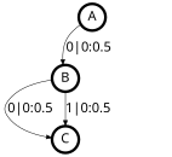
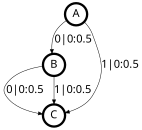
  digraph {
    fontname="CMU Serif Roman"
    node [fontname="CMU Serif Roman" fontsize=24 penwidth=5 shape=circle]
    edge [fontname="CMU Serif Roman" fontsize=24]
    A
    B
    C
    A -> B [label="0|0:0.5\l"]
+   A -> C [label="1|0:0.5\l"]
    B -> C [label="0|0:0.5\l"]
    B -> C [label="1|0:0.5\l"]
  }
